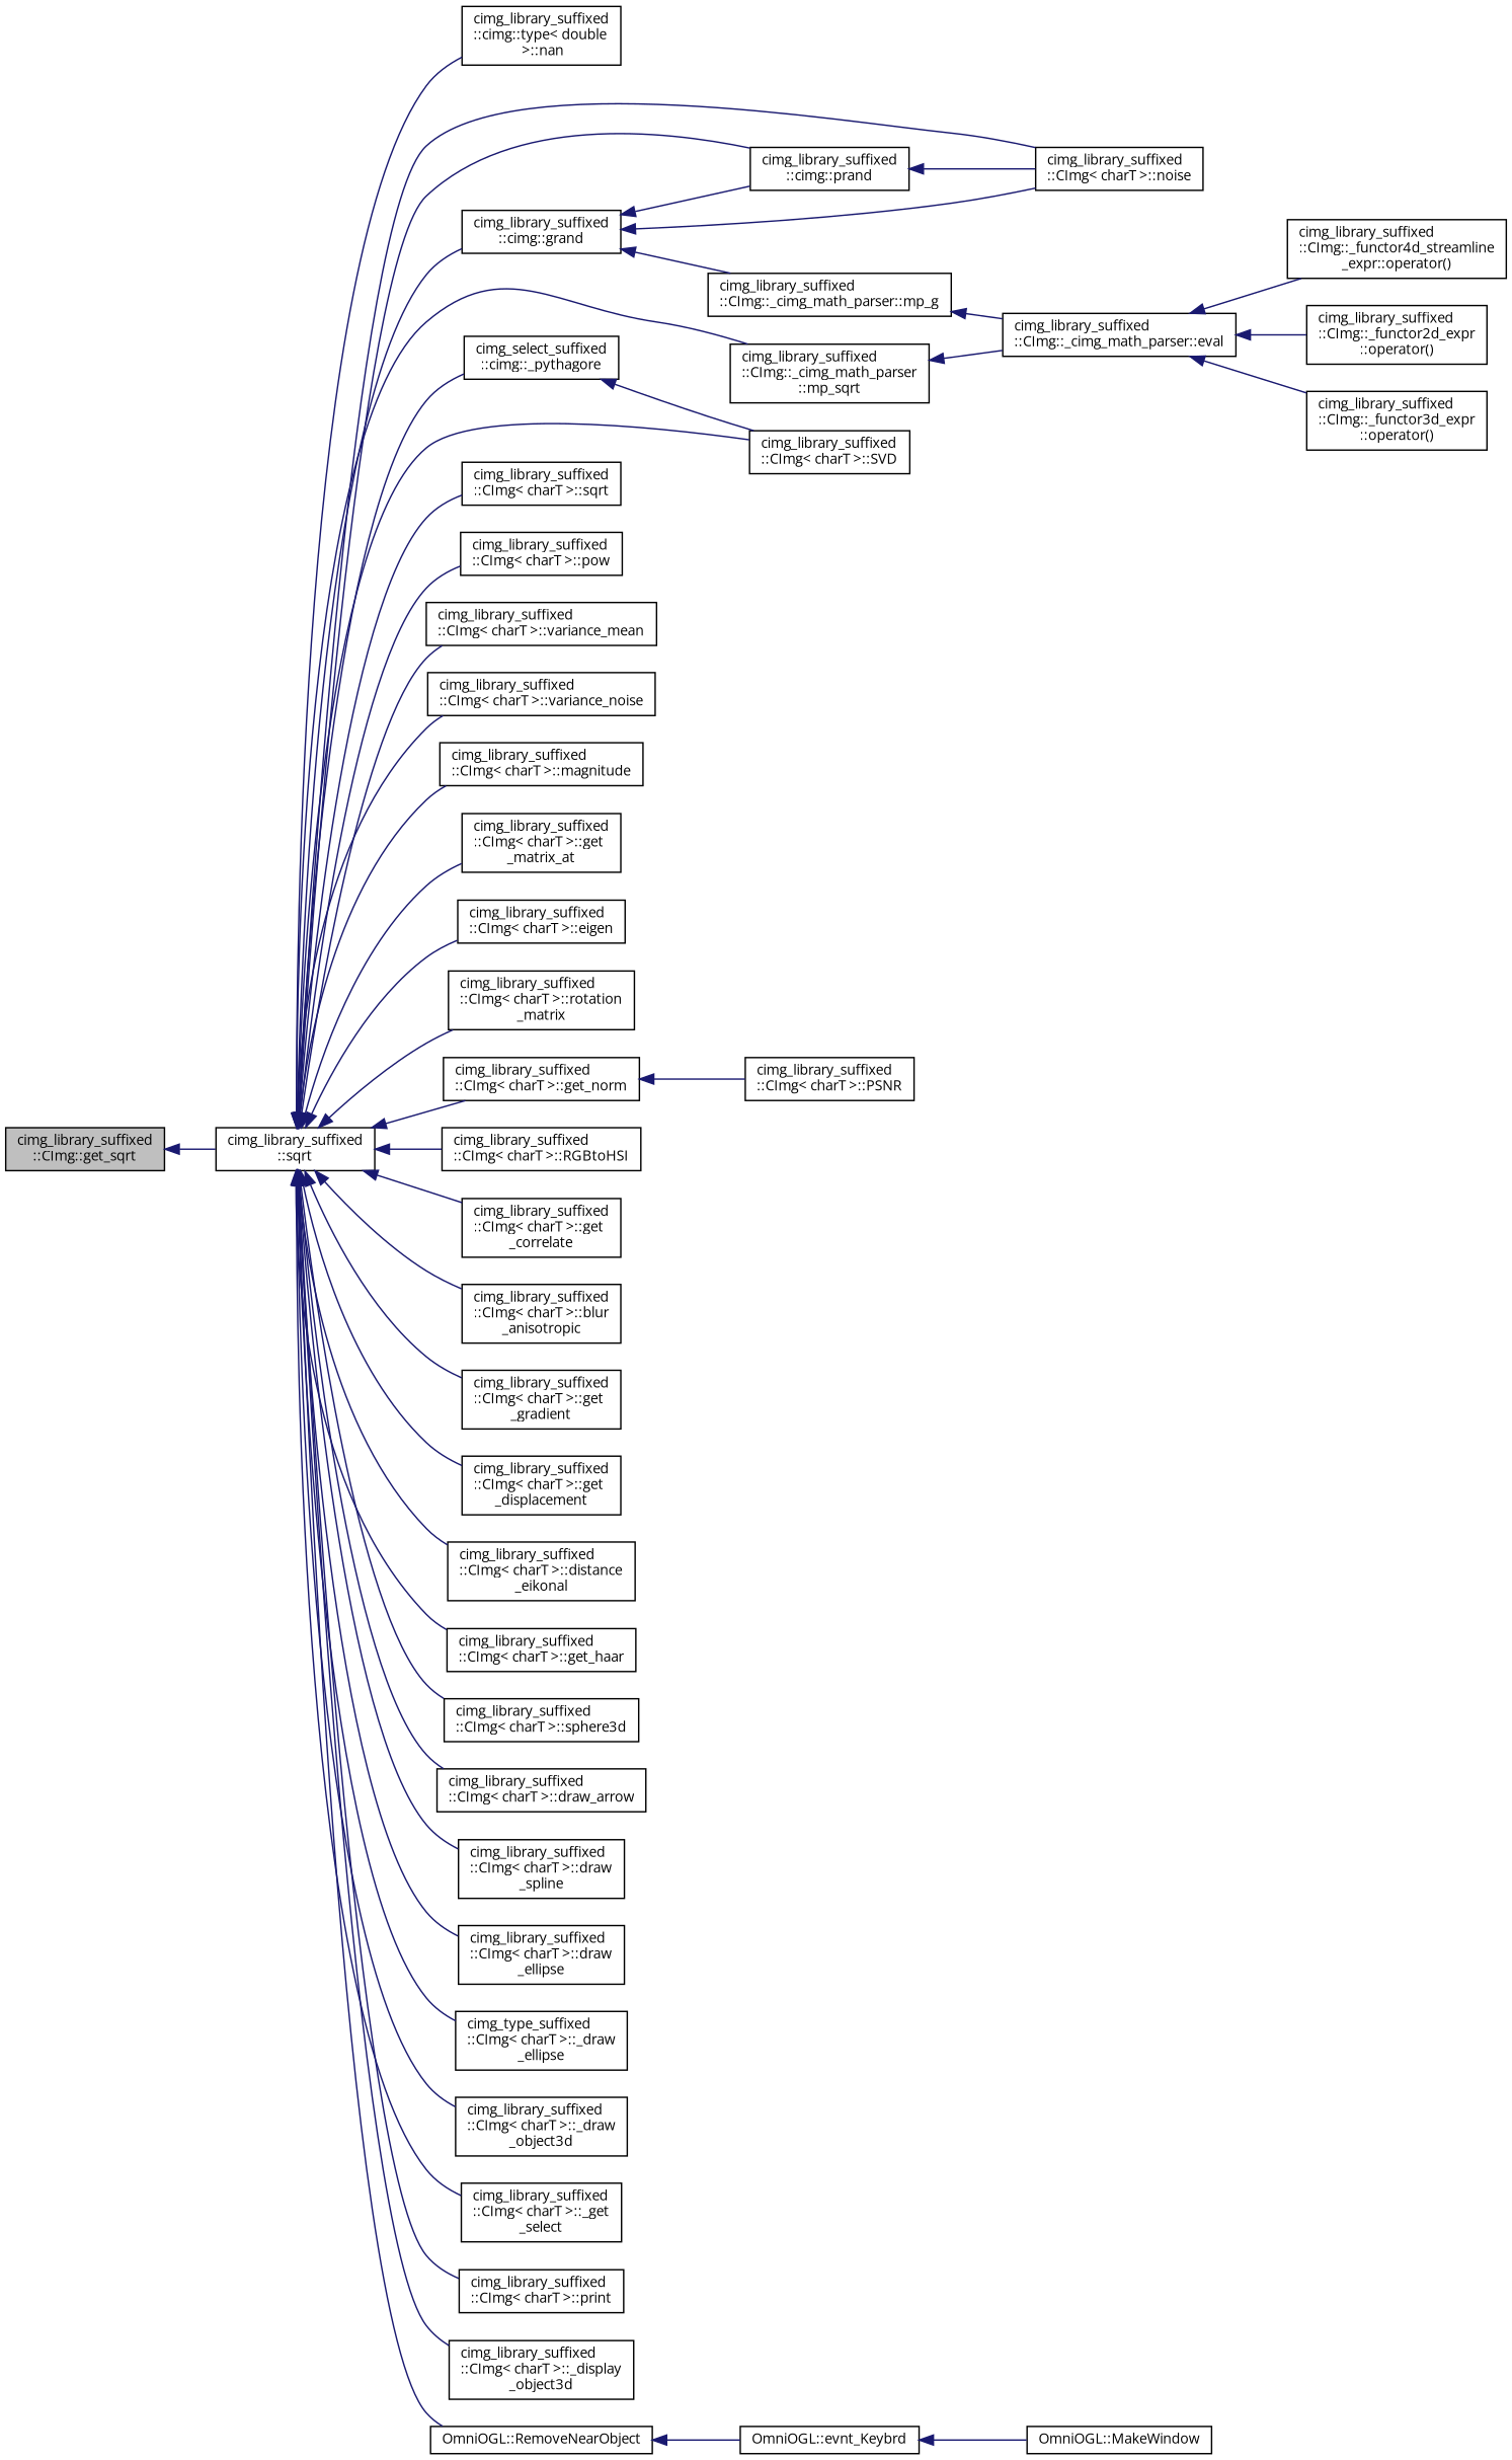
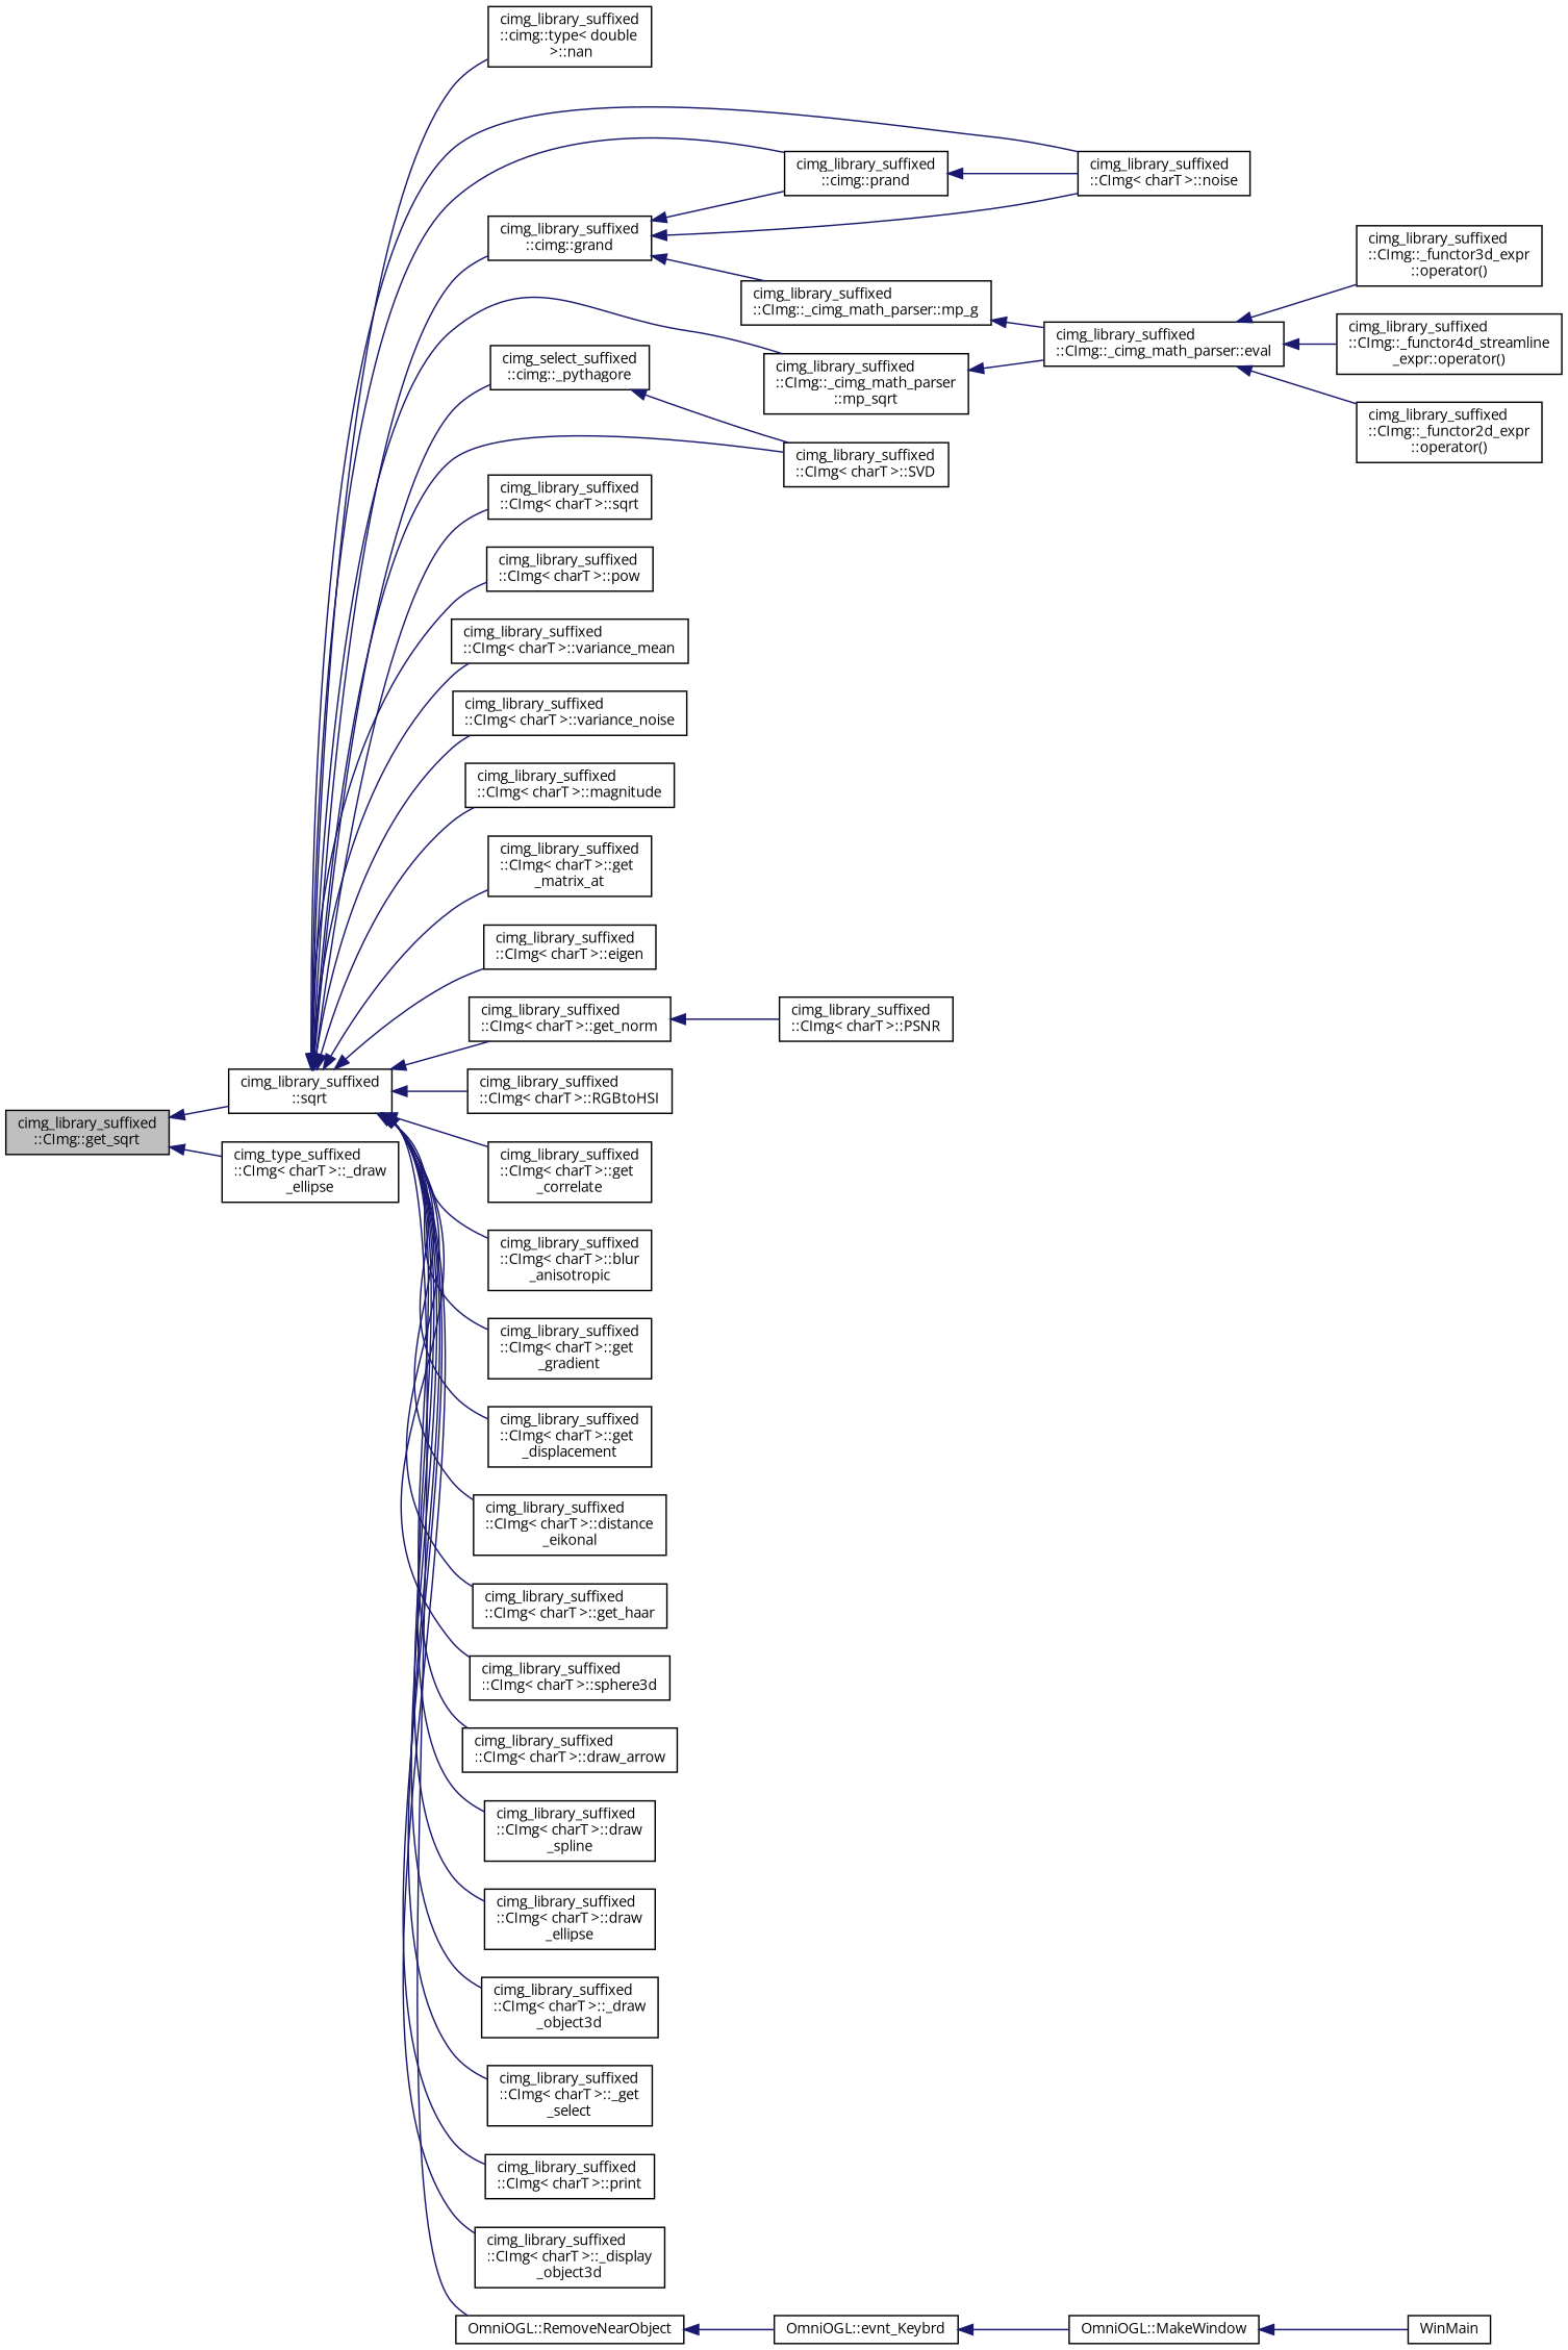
  digraph {
    fontname="Open Sans"
    rankdir=LR
    node [color=black fillcolor=white fontname="Open Sans" fontsize=10 shape=record style=filled]
    edge [color=midnightblue dir=back fontname="Open Sans" fontsize=10 labelfontname=Helvetica labelfontsize=10 style=solid]
    n1 [fillcolor=grey75 fontcolor=black height=0.2 label="cimg_library_suffixed\l::CImg::get_sqrt" width=0.4]
    n2 [height=0.2 label="cimg_library_suffixed\l::sqrt" width=0.4]
    n3 [height=0.2 label="cimg_library_suffixed\l::cimg::type\< double\l \>::nan" width=0.4]
    n4 [height=0.2 label="cimg_library_suffixed\l::cimg::grand" width=0.4]
    n5 [height=0.2 label="cimg_library_suffixed\l::cimg::prand" width=0.4]
    n6 [height=0.2 label="cimg_library_suffixed\l::CImg\< charT \>::noise" width=0.4]
    n7 [height=0.2 label="cimg_select_suffixed\l::cimg::_pythagore" width=0.4]
    n8 [height=0.2 label="cimg_library_suffixed\l::CImg\< charT \>::SVD" width=0.4]
    n9 [height=0.2 label="cimg_library_suffixed\l::CImg::_cimg_math_parser\l::mp_sqrt" width=0.4]
    n10 [height=0.2 label="cimg_library_suffixed\l::CImg\< charT \>::sqrt" width=0.4]
    n11 [height=0.2 label="cimg_library_suffixed\l::CImg\< charT \>::pow" width=0.4]
    n12 [height=0.2 label="cimg_library_suffixed\l::CImg\< charT \>::variance_mean" width=0.4]
    n13 [height=0.2 label="cimg_library_suffixed\l::CImg\< charT \>::variance_noise" width=0.4]
    n14 [height=0.2 label="cimg_library_suffixed\l::CImg\< charT \>::magnitude" width=0.4]
    n15 [height=0.2 label="cimg_library_suffixed\l::CImg\< charT \>::get\l_matrix_at" width=0.4]
    n16 [height=0.2 label="cimg_library_suffixed\l::CImg\< charT \>::eigen" width=0.4]
-   n17 [height=0.2 label="cimg_library_suffixed\l::CImg\< charT \>::rotation\l_matrix" width=0.4]
    n18 [height=0.2 label="cimg_library_suffixed\l::CImg\< charT \>::get_norm" width=0.4]
    n19 [height=0.2 label="cimg_library_suffixed\l::CImg\< charT \>::RGBtoHSI" width=0.4]
    n20 [height=0.2 label="cimg_library_suffixed\l::CImg\< charT \>::get\l_correlate" width=0.4]
    n21 [height=0.2 label="cimg_library_suffixed\l::CImg\< charT \>::blur\l_anisotropic" width=0.4]
    n22 [height=0.2 label="cimg_library_suffixed\l::CImg\< charT \>::get\l_gradient" width=0.4]
    n23 [height=0.2 label="cimg_library_suffixed\l::CImg\< charT \>::get\l_displacement" width=0.4]
    n24 [height=0.2 label="cimg_library_suffixed\l::CImg\< charT \>::distance\l_eikonal" width=0.4]
    n25 [height=0.2 label="cimg_library_suffixed\l::CImg\< charT \>::get_haar" width=0.4]
    n26 [height=0.2 label="cimg_library_suffixed\l::CImg\< charT \>::sphere3d" width=0.4]
    n27 [height=0.2 label="cimg_library_suffixed\l::CImg\< charT \>::draw_arrow" width=0.4]
    n28 [height=0.2 label="cimg_library_suffixed\l::CImg\< charT \>::draw\l_spline" width=0.4]
    n29 [height=0.2 label="cimg_library_suffixed\l::CImg\< charT \>::draw\l_ellipse" width=0.4]
    n30 [height=0.2 label="cimg_type_suffixed\l::CImg\< charT \>::_draw\l_ellipse" width=0.4]
    n31 [height=0.2 label="cimg_library_suffixed\l::CImg\< charT \>::_draw\l_object3d" width=0.4]
    n32 [height=0.2 label="cimg_library_suffixed\l::CImg\< charT \>::_get\l_select" width=0.4]
    n33 [height=0.2 label="cimg_library_suffixed\l::CImg\< charT \>::print" width=0.4]
    n34 [height=0.2 label="cimg_library_suffixed\l::CImg\< charT \>::_display\l_object3d" width=0.4]
    n35 [height=0.2 label="OmniOGL::RemoveNearObject" width=0.4]
    n36 [height=0.2 label="cimg_library_suffixed\l::CImg::_cimg_math_parser::mp_g" width=0.4]
    n37 [height=0.2 label="cimg_library_suffixed\l::CImg::_cimg_math_parser::eval" width=0.4]
    n38 [height=0.2 label="cimg_library_suffixed\l::CImg\< charT \>::PSNR" width=0.4]
    n39 [height=0.2 label="OmniOGL::evnt_Keybrd" width=0.4]
    n40 [height=0.2 label="cimg_library_suffixed\l::CImg::_functor4d_streamline\l_expr::operator()" width=0.4]
    n41 [height=0.2 label="cimg_library_suffixed\l::CImg::_functor2d_expr\l::operator()" width=0.4]
    n42 [height=0.2 label="cimg_library_suffixed\l::CImg::_functor3d_expr\l::operator()" width=0.4]
    n43 [height=0.2 label="OmniOGL::MakeWindow" width=0.4]
+   n44 [height=0.2 label=WinMain width=0.4]
    n1 -> n2
    n2 -> n3
    n2 -> n4
    n2 -> n5
    n2 -> n6
    n2 -> n7
    n2 -> n8
    n2 -> n9
    n2 -> n10
    n2 -> n11
    n2 -> n12
    n2 -> n13
    n2 -> n14
    n2 -> n15
    n2 -> n16
-   n2 -> n17
    n2 -> n18
    n2 -> n19
    n2 -> n20
    n2 -> n21
    n2 -> n22
    n2 -> n23
    n2 -> n24
    n2 -> n25
    n2 -> n26
    n2 -> n27
    n2 -> n28
    n2 -> n29
-   n2 -> n30
+   n1 -> n30
    n2 -> n31
    n2 -> n32
    n2 -> n33
    n2 -> n34
    n2 -> n35
    n4 -> n5
    n4 -> n6
    n4 -> n36
    n5 -> n6
    n7 -> n8
    n9 -> n37
    n18 -> n38
    n35 -> n39
    n36 -> n37
    n37 -> n40
    n37 -> n41
    n37 -> n42
    n39 -> n43
+   n43 -> n44
  }
